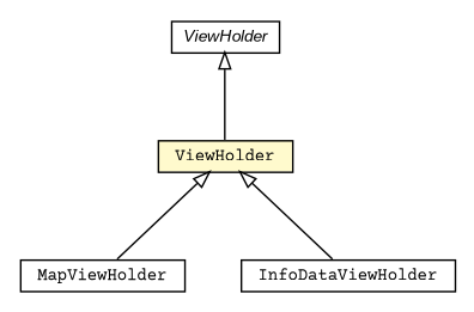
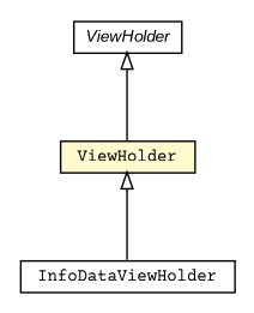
  digraph {
    nodesep=0.25
    ranksep=0.5
    fontname="Courier Prime"
    node [fontcolor=black fontname="Courier Prime" fontsize=10.0 shape=plaintext]
    edge [arrowtail=empty dir=back fontname="Courier Prime" fontsize=10 headport=p labelfontname=arial labelfontsize=10 tailport=p]
    n1 [label=<<table title="org.osmdroid.samplefragments.layouts.rec.CustomRecycler.ViewHolder" border="0" cellborder="1" cellspacing="0" cellpadding="2" port="p" bgcolor="lemonChiffon" href="./CustomRecycler.ViewHolder.html"> 		<tr><td><table border="0" cellspacing="0" cellpadding="1"> <tr><td align="center" balign="center"> ViewHolder </td></tr> 		</table></td></tr> 		</table>>]
-   n2 [label=<<table title="org.osmdroid.samplefragments.layouts.rec.CustomRecycler.MapViewHolder" border="0" cellborder="1" cellspacing="0" cellpadding="2" port="p" href="./CustomRecycler.MapViewHolder.html"> 		<tr><td><table border="0" cellspacing="0" cellpadding="1"> <tr><td align="center" balign="center"> MapViewHolder </td></tr> 		</table></td></tr> 		</table>>]
    n3 [label=<<table title="org.osmdroid.samplefragments.layouts.rec.CustomRecycler.InfoDataViewHolder" border="0" cellborder="1" cellspacing="0" cellpadding="2" port="p" href="./CustomRecycler.InfoDataViewHolder.html"> 		<tr><td><table border="0" cellspacing="0" cellpadding="1"> <tr><td align="center" balign="center"> InfoDataViewHolder </td></tr> 		</table></td></tr> 		</table>>]
    n4 [label=<<table title="android.support.v7.widget.RecyclerView.ViewHolder" border="0" cellborder="1" cellspacing="0" cellpadding="2" port="p" href="http://java.sun.com/j2se/1.4.2/docs/api/android/support/v7/widget/RecyclerView/ViewHolder.html"> 		<tr><td><table border="0" cellspacing="0" cellpadding="1"> <tr><td align="center" balign="center"><font face="arial italic"> ViewHolder </font></td></tr> 		</table></td></tr> 		</table>>]
-   n1 -> n2
    n1 -> n3
    n4 -> n1
  }
